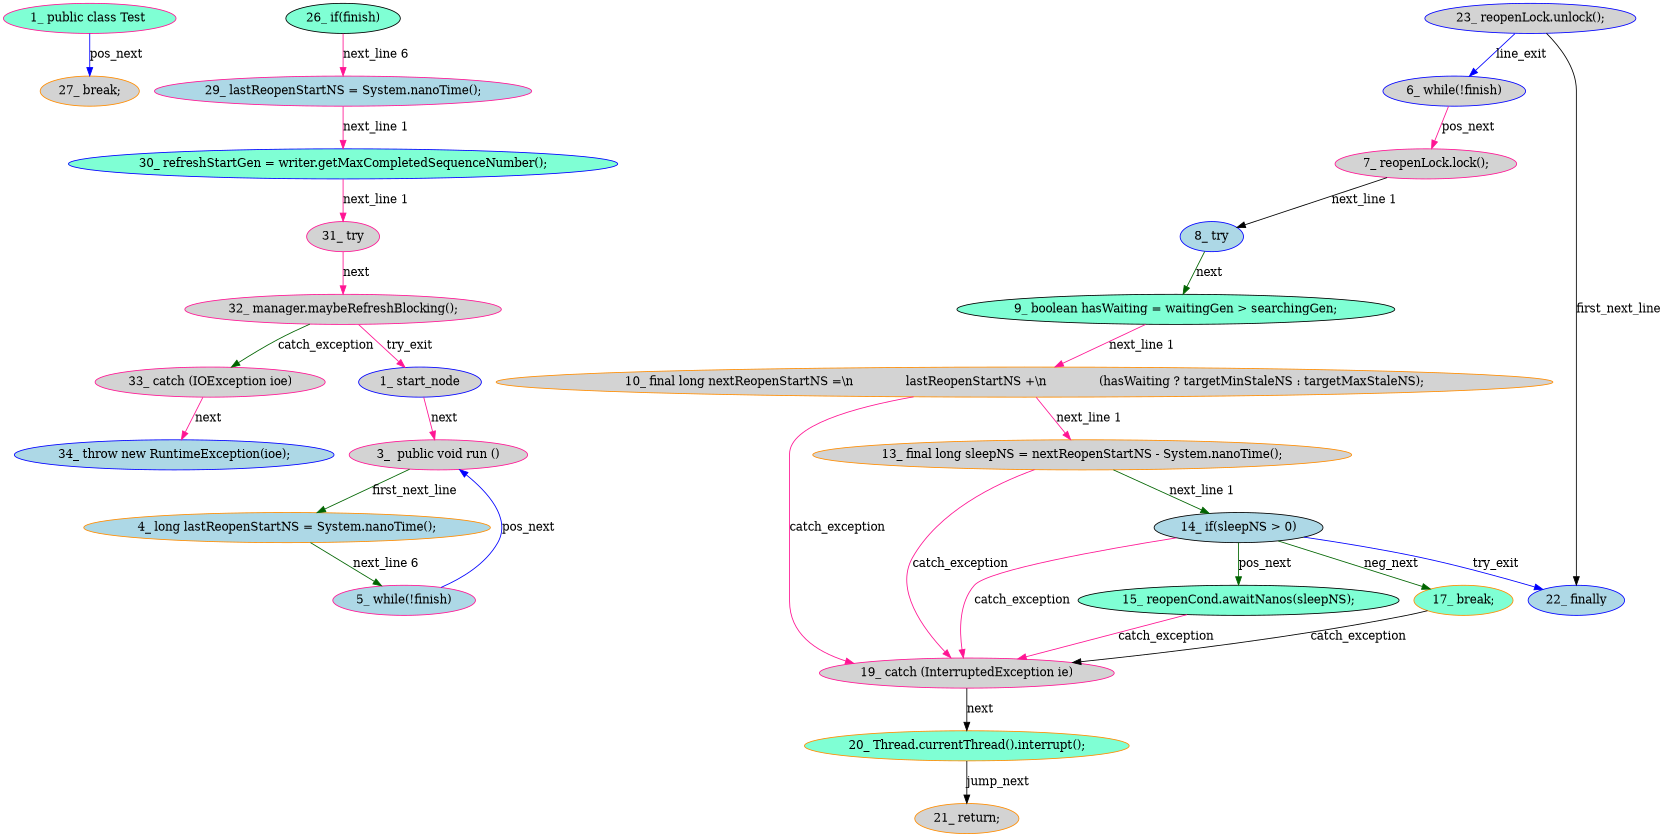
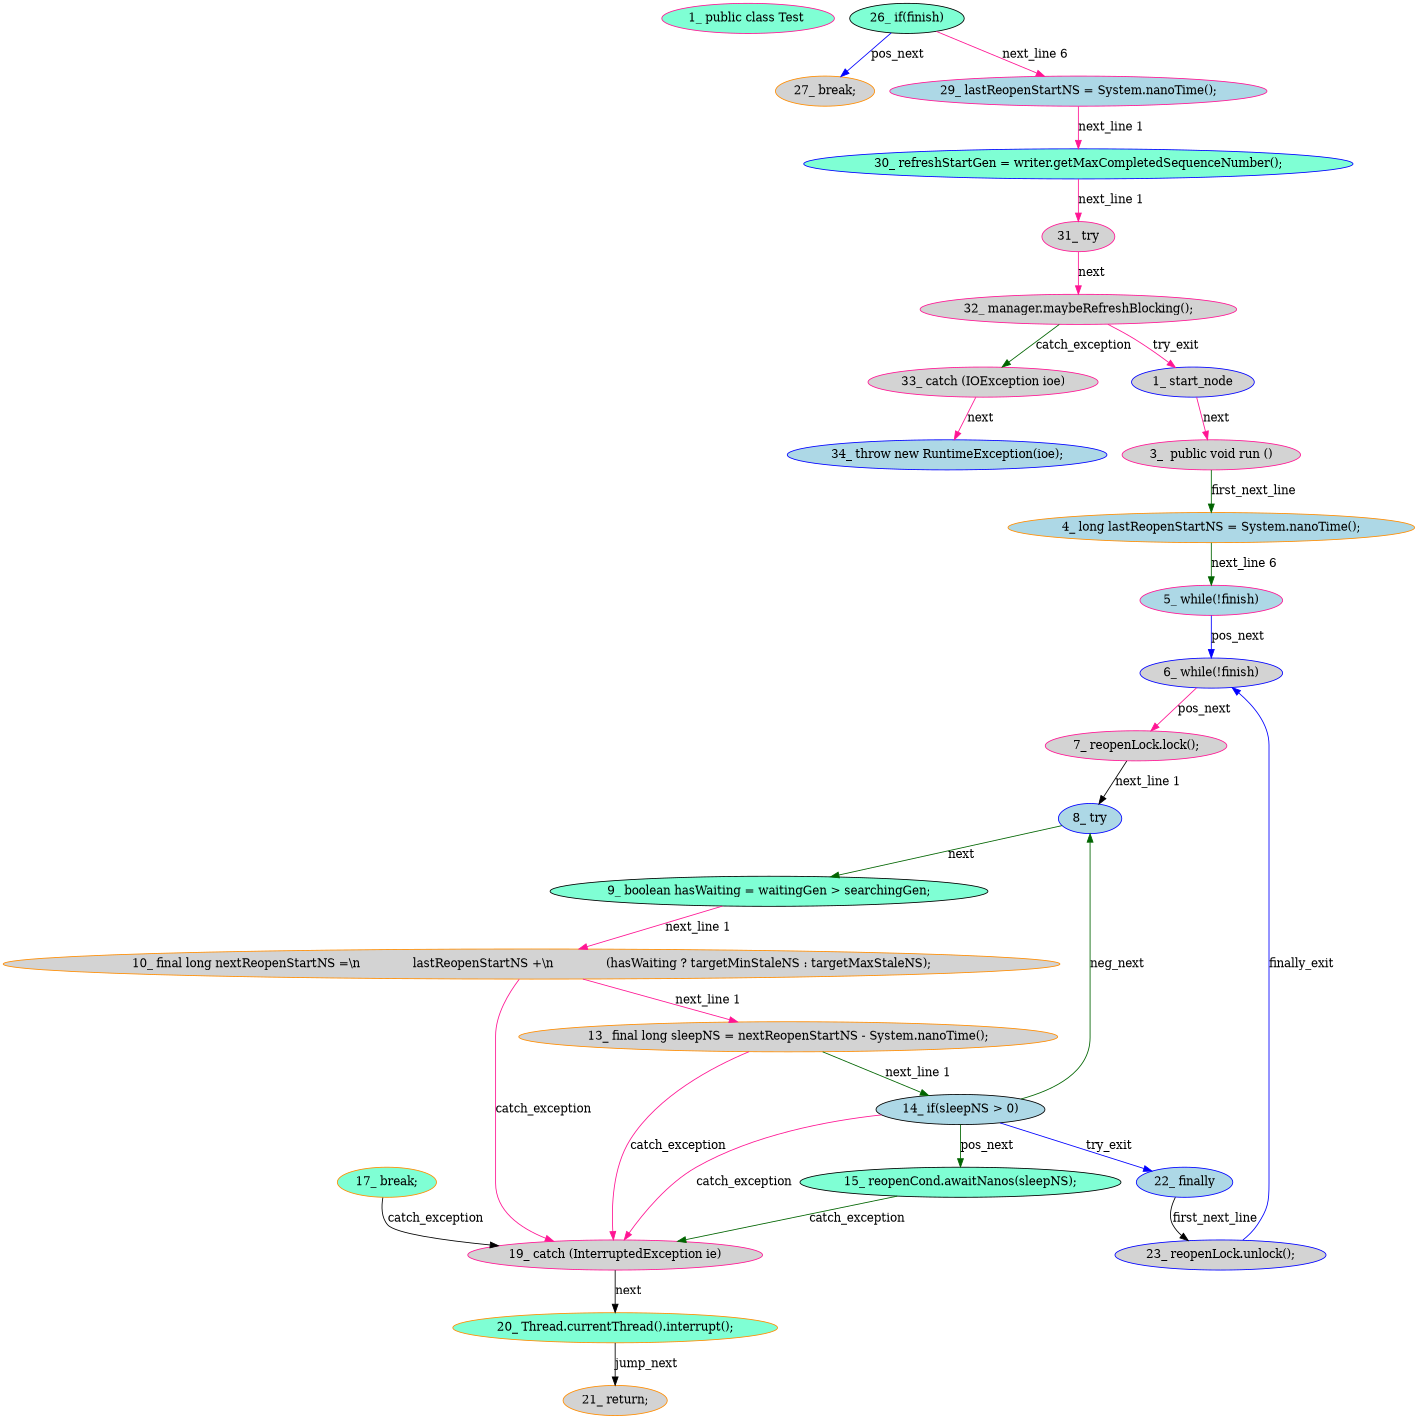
  digraph {
    node [color=deeppink fillcolor=lightgrey style=filled type_label=expression_statement]
    edge [color=deeppink controlflow_type="next_line 1" edge_type=CFG_edge]
    n1 [fillcolor=aquamarine label="1_\ public\ class\ Test\ " type_label=class_declaration]
    n2 [label="3_\ \ public\ void\ run\ \(\)" type_label=method_declaration]
    n3 [color=darkorange fillcolor=lightblue label="4_\ long\ lastReopenStartNS\ =\ System\.nanoTime\(\);"]
    n4 [fillcolor=lightblue label="5_\ while\(!finish\)" type_label=while]
    n5 [color=blue label="6_\ while\(!finish\)" type_label=while]
    n6 [label="7_\ reopenLock\.lock\(\);"]
    n7 [color=blue fillcolor=lightblue label="8_\ try" type_label=try]
    n8 [color=black fillcolor=aquamarine label="26_\ if\(finish\)" type_label=if]
    n9 [color=darkorange label="27_\ break;"]
    n10 [fillcolor=lightblue label="29_\ lastReopenStartNS\ =\ System\.nanoTime\(\);"]
    n11 [color=black fillcolor=aquamarine label="9_\ boolean\ hasWaiting\ =\ waitingGen\ >\ searchingGen;"]
    n12 [color=darkorange label="10_\ final\ long\ nextReopenStartNS\ =\\n\ \ \ \ \ \ \ \ \ \ \ \ \ \ lastReopenStartNS\ \+\\n\ \ \ \ \ \ \ \ \ \ \ \ \ \ \(hasWaiting\ \?\ targetMinStaleNS\ :\ targetMaxStaleNS\);"]
    n13 [label="19_\ catch\ \(InterruptedException\ ie\)" type_label=catch]
    n14 [color=darkorange label="13_\ final\ long\ sleepNS\ =\ nextReopenStartNS\ \-\ System\.nanoTime\(\);"]
    n15 [color=darkorange fillcolor=aquamarine label="20_\ Thread\.currentThread\(\)\.interrupt\(\);"]
    n16 [color=black fillcolor=lightblue label="14_\ if\(sleepNS\ >\ 0\)" type_label=if]
    n17 [color=black fillcolor=aquamarine label="15_\ reopenCond\.awaitNanos\(sleepNS\);"]
    n18 [color=darkorange fillcolor=aquamarine label="17_\ break;"]
    n19 [color=blue fillcolor=lightblue label="22_\ finally" type_label=finally]
    n20 [color=blue label="23_\ reopenLock\.unlock\(\);"]
    n21 [color=darkorange label="21_\ return;" type_label=return]
    n22 [color=blue fillcolor=aquamarine label="30_\ refreshStartGen\ =\ writer\.getMaxCompletedSequenceNumber\(\);"]
    n23 [label="31_\ try" type_label=try]
    n24 [label="32_\ manager\.maybeRefreshBlocking\(\);"]
    n25 [label="33_\ catch\ \(IOException\ ioe\)" type_label=catch]
    n26 [color=blue label="1_\ start_node" type_label=start]
    n27 [color=blue fillcolor=lightblue label="34_\ throw\ new\ RuntimeException\(ioe\);"]
    n2 -> n3 [color=darkgreen controlflow_type=first_next_line label=first_next_line]
    n3 -> n4 [color=darkgreen label="next_line 6"]
-   n4 -> n2 [color=blue controlflow_type=pos_next label=pos_next]
+   n4 -> n5 [color=blue controlflow_type=pos_next label=pos_next]
    n5 -> n6 [controlflow_type=pos_next label=pos_next]
    n6 -> n7 [color=black label="next_line 1"]
    n7 -> n11 [color=darkgreen controlflow_type=next label=next]
-   n1 -> n9 [color=blue controlflow_type=pos_next label=pos_next]
+   n8 -> n9 [color=blue controlflow_type=pos_next label=pos_next]
    n8 -> n10 [controlflow_type="next_line 6" label="next_line 6"]
    n10 -> n22 [label="next_line 1"]
    n11 -> n12 [label="next_line 1"]
    n12 -> n13 [controlflow_type=catch_exception label=catch_exception]
    n12 -> n14 [label="next_line 1"]
    n13 -> n15 [color=black controlflow_type=next label=next]
    n14 -> n13 [controlflow_type=catch_exception label=catch_exception]
    n14 -> n16 [color=darkgreen label="next_line 1"]
    n15 -> n21 [color=black label=jump_next]
    n16 -> n13 [controlflow_type=catch_exception label=catch_exception]
    n16 -> n17 [color=darkgreen controlflow_type=pos_next label=pos_next]
-   n16 -> n18 [color=darkgreen controlflow_type=neg_next label=neg_next]
+   n16 -> n7 [color=darkgreen controlflow_type=neg_next label=neg_next]
    n16 -> n19 [color=blue controlflow_type=try_exit label=try_exit]
-   n17 -> n13 [controlflow_type=catch_exception label=catch_exception]
+   n17 -> n13 [color=darkgreen controlflow_type=catch_exception label=catch_exception]
    n18 -> n13 [color=black controlflow_type=catch_exception label=catch_exception]
-   n20 -> n19 [color=black controlflow_type=first_next_line label=first_next_line]
-   n20 -> n5 [color=blue controlflow_type=finally_exit label=line_exit]
+   n19 -> n20 [color=black controlflow_type=first_next_line label=first_next_line]
+   n20 -> n5 [color=blue controlflow_type=finally_exit label=finally_exit]
    n22 -> n23 [label="next_line 1"]
    n23 -> n24 [controlflow_type=next label=next]
    n24 -> n25 [color=darkgreen controlflow_type=catch_exception label=catch_exception]
    n24 -> n26 [controlflow_type=try_exit label=try_exit]
    n25 -> n27 [controlflow_type=next label=next]
    n26 -> n2 [controlflow_type=next label=next]
  }
